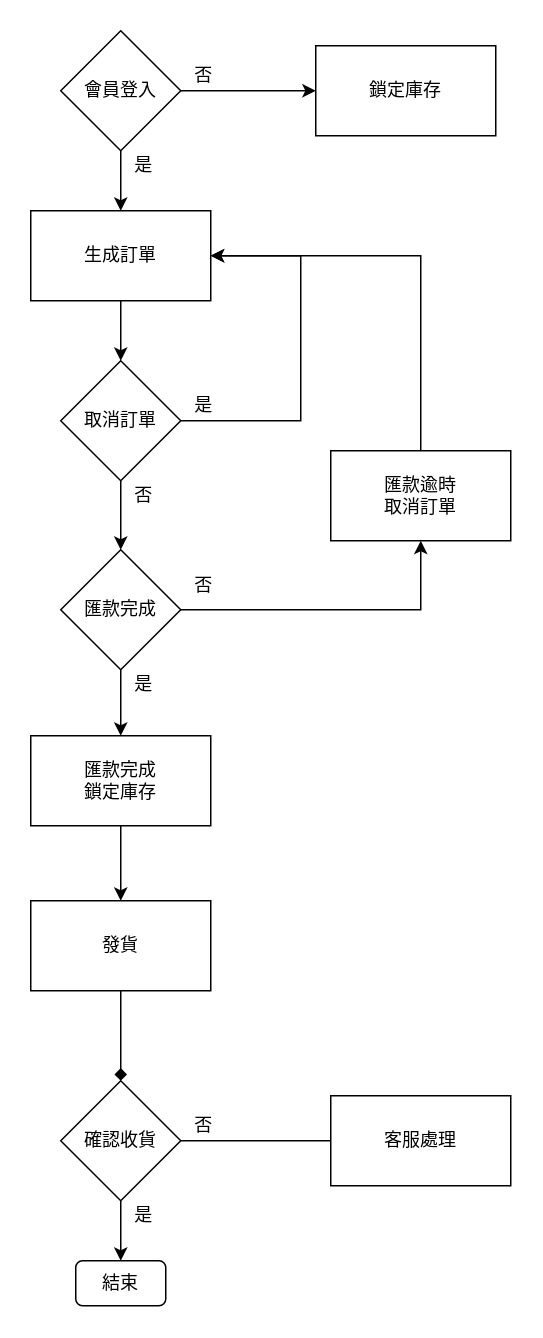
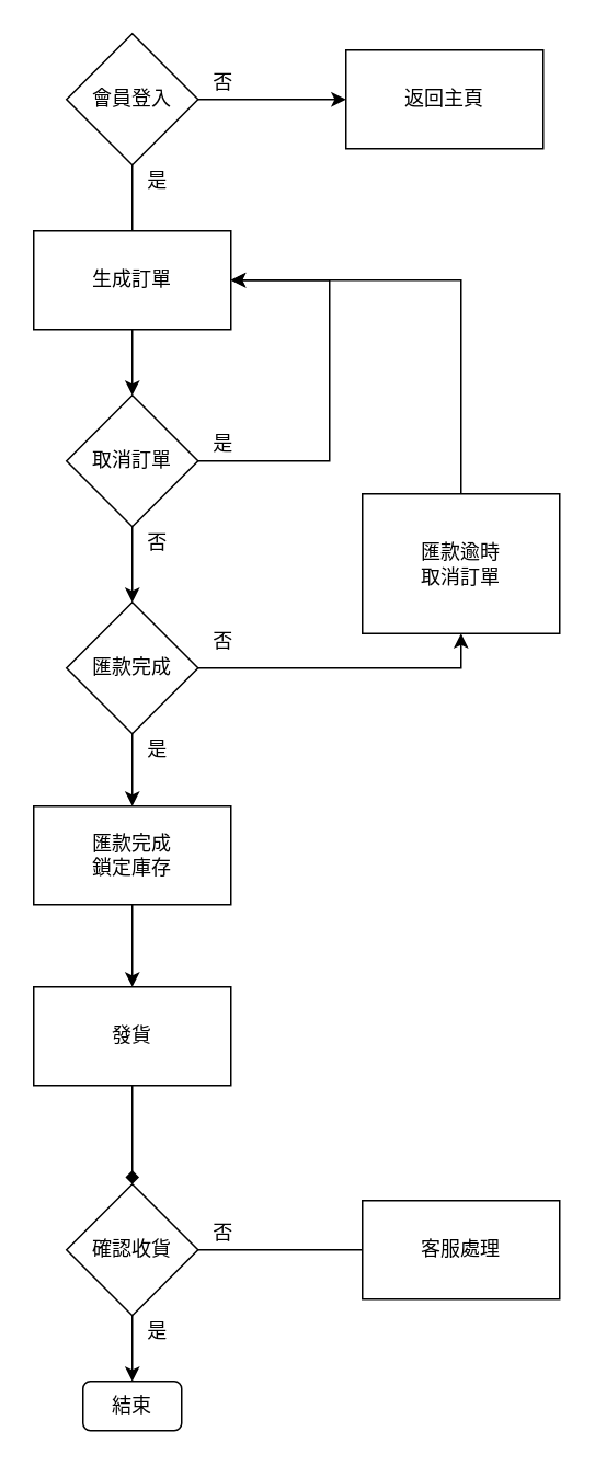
  <mxCell id="0" />
  <mxCell id="1" parent="0" />
  <mxCell id="2" style="edgeStyle=orthogonalEdgeStyle;rounded=0;orthogonalLoop=1;jettySize=auto;html=1;exitX=0.5;exitY=1;exitDx=0;exitDy=0;entryX=0.5;entryY=0;entryDx=0;entryDy=0;" parent="1" source="3" target="6" edge="1"><mxGeometry relative="1" as="geometry" /></mxCell>
  <mxCell id="3" value="生成訂單" style="rounded=0;whiteSpace=wrap;html=1;" parent="1" vertex="1"><mxGeometry x="20" y="140" width="120" height="60" as="geometry" /></mxCell>
  <mxCell id="4" style="edgeStyle=orthogonalEdgeStyle;rounded=0;orthogonalLoop=1;jettySize=auto;html=1;exitX=0.5;exitY=1;exitDx=0;exitDy=0;entryX=0.5;entryY=0;entryDx=0;entryDy=0;" parent="1" source="6" target="9" edge="1"><mxGeometry relative="1" as="geometry" /></mxCell>
  <mxCell id="5" style="edgeStyle=orthogonalEdgeStyle;rounded=0;orthogonalLoop=1;jettySize=auto;html=1;exitX=1;exitY=0.5;exitDx=0;exitDy=0;entryX=1;entryY=0.5;entryDx=0;entryDy=0;" parent="1" source="6" target="3" edge="1"><mxGeometry relative="1" as="geometry"><mxPoint x="190" y="390" as="targetPoint" /><Array as="points"><mxPoint x="200" y="280" /><mxPoint x="200" y="170" /></Array></mxGeometry></mxCell>
  <mxCell id="6" value="取消訂單" style="rhombus;whiteSpace=wrap;html=1;" parent="1" vertex="1"><mxGeometry x="40" y="240" width="80" height="80" as="geometry" /></mxCell>
  <mxCell id="7" style="edgeStyle=orthogonalEdgeStyle;rounded=0;orthogonalLoop=1;jettySize=auto;html=1;exitX=1;exitY=0.5;exitDx=0;exitDy=0;entryX=0.5;entryY=1;entryDx=0;entryDy=0;" parent="1" source="9" target="11" edge="1"><mxGeometry relative="1" as="geometry" /></mxCell>
  <mxCell id="8" style="edgeStyle=orthogonalEdgeStyle;rounded=0;orthogonalLoop=1;jettySize=auto;html=1;exitX=0.5;exitY=1;exitDx=0;exitDy=0;entryX=0.5;entryY=0;entryDx=0;entryDy=0;" edge="1" parent="1" source="9" target="16"><mxGeometry relative="1" as="geometry" /></mxCell>
  <mxCell id="9" value="匯款完成" style="rhombus;whiteSpace=wrap;html=1;" parent="1" vertex="1"><mxGeometry x="40" y="366" width="80" height="80" as="geometry" /></mxCell>
  <mxCell id="10" style="edgeStyle=orthogonalEdgeStyle;rounded=0;orthogonalLoop=1;jettySize=auto;html=1;exitX=0.5;exitY=0;exitDx=0;exitDy=0;entryX=1;entryY=0.5;entryDx=0;entryDy=0;" parent="1" source="11" target="3" edge="1"><mxGeometry relative="1" as="geometry"><mxPoint x="300" y="200" as="targetPoint" /><Array as="points"><mxPoint x="280" y="170" /></Array></mxGeometry></mxCell>
- <mxCell id="11" value="匯款逾時&lt;br&gt;取消訂單" style="rounded=0;whiteSpace=wrap;html=1;" parent="1" vertex="1"><mxGeometry x="220" y="300" width="120" height="60" as="geometry" /></mxCell>
+ <mxCell id="11" value="匯款逾時&lt;br&gt;取消訂單" style="rounded=0;whiteSpace=wrap;html=1;" parent="1" vertex="1"><mxGeometry x="220" y="300" width="120" height="85" as="geometry" /></mxCell>
  <mxCell id="12" value="是" style="text;html=1;align=center;verticalAlign=middle;resizable=0;points=[];autosize=1;" parent="1" vertex="1"><mxGeometry y="260" width="30" height="20" as="geometry" x="120" /></mxCell>
  <mxCell id="13" value="否" style="text;html=1;align=center;verticalAlign=middle;resizable=0;points=[];autosize=1;" parent="1" vertex="1"><mxGeometry x="80" y="320" width="30" height="20" as="geometry" /></mxCell>
  <mxCell id="14" value="否" style="text;html=1;align=center;verticalAlign=middle;resizable=0;points=[];autosize=1;" parent="1" vertex="1"><mxGeometry y="380" width="30" height="20" as="geometry" x="120" /></mxCell>
  <mxCell id="15" style="edgeStyle=orthogonalEdgeStyle;rounded=0;orthogonalLoop=1;jettySize=auto;html=1;exitX=0.5;exitY=1;exitDx=0;exitDy=0;entryX=0.5;entryY=0;entryDx=0;entryDy=0;" edge="1" parent="1" source="16" target="25"><mxGeometry relative="1" as="geometry" /></mxCell>
  <mxCell id="16" value="匯款完成&lt;br&gt;鎖定庫存" style="rounded=0;whiteSpace=wrap;html=1;" parent="1" vertex="1"><mxGeometry x="20" y="490" width="120" height="60" as="geometry" /></mxCell>
  <mxCell id="17" value="是" style="text;html=1;align=center;verticalAlign=middle;resizable=0;points=[];autosize=1;" vertex="1" parent="1"><mxGeometry x="80" y="446" width="30" height="20" as="geometry" /></mxCell>
- <mxCell id="18" style="edgeStyle=orthogonalEdgeStyle;rounded=0;orthogonalLoop=1;jettySize=auto;html=1;exitX=0.5;exitY=1;exitDx=0;exitDy=0;" edge="1" parent="1" source="20" target="3"><mxGeometry relative="1" as="geometry" /></mxCell>
+ <mxCell id="18" style="edgeStyle=orthogonalEdgeStyle;rounded=0;orthogonalLoop=1;jettySize=auto;html=1;exitX=0.5;exitY=1;exitDx=0;exitDy=0;endArrow=none;" edge="1" parent="1" source="20" target="3"><mxGeometry relative="1" as="geometry" /></mxCell>
  <mxCell id="19" style="edgeStyle=orthogonalEdgeStyle;rounded=0;orthogonalLoop=1;jettySize=auto;html=1;exitX=1;exitY=0.5;exitDx=0;exitDy=0;entryX=0;entryY=0.5;entryDx=0;entryDy=0;" edge="1" parent="1" source="20" target="22"><mxGeometry relative="1" as="geometry" /></mxCell>
  <mxCell id="20" value="會員登入" style="rhombus;whiteSpace=wrap;html=1;" vertex="1" parent="1"><mxGeometry x="40" y="20" width="80" height="80" as="geometry" /></mxCell>
  <mxCell id="21" value="是" style="text;html=1;align=center;verticalAlign=middle;resizable=0;points=[];autosize=1;" vertex="1" parent="1"><mxGeometry x="80" y="100" width="30" height="20" as="geometry" /></mxCell>
- <mxCell id="22" value="鎖定庫存" style="rounded=0;whiteSpace=wrap;html=1;" vertex="1" parent="1"><mxGeometry x="210" y="30" width="120" height="60" as="geometry" /></mxCell>
+ <mxCell id="22" value="返回主頁" style="rounded=0;whiteSpace=wrap;html=1;" vertex="1" parent="1"><mxGeometry x="210" y="30" width="120" height="60" as="geometry" /></mxCell>
  <mxCell id="23" value="否" style="text;html=1;align=center;verticalAlign=middle;resizable=0;points=[];autosize=1;" vertex="1" parent="1"><mxGeometry y="40" width="30" height="20" as="geometry" x="120" /></mxCell>
  <mxCell id="24" style="edgeStyle=orthogonalEdgeStyle;rounded=0;orthogonalLoop=1;jettySize=auto;html=1;exitX=0.5;exitY=1;exitDx=0;exitDy=0;entryX=0.5;entryY=0;entryDx=0;entryDy=0;endArrow=diamond;" edge="1" parent="1" source="25" target="28"><mxGeometry relative="1" as="geometry" /></mxCell>
  <mxCell id="25" value="發貨" style="rounded=0;whiteSpace=wrap;html=1;" vertex="1" parent="1"><mxGeometry x="20" y="600" width="120" height="60" as="geometry" /></mxCell>
  <mxCell id="26" style="edgeStyle=orthogonalEdgeStyle;rounded=0;orthogonalLoop=1;jettySize=auto;html=1;exitX=0.5;exitY=1;exitDx=0;exitDy=0;entryX=0.5;entryY=0;entryDx=0;entryDy=0;" edge="1" parent="1" source="28" target="29"><mxGeometry relative="1" as="geometry" /></mxCell>
  <mxCell id="27" style="edgeStyle=orthogonalEdgeStyle;rounded=0;orthogonalLoop=1;jettySize=auto;html=1;exitX=1;exitY=0.5;exitDx=0;exitDy=0;endArrow=none;" edge="1" parent="1" source="28" target="31"><mxGeometry relative="1" as="geometry" /></mxCell>
  <mxCell id="28" value="確認收貨" style="rhombus;whiteSpace=wrap;html=1;" vertex="1" parent="1"><mxGeometry x="40" y="720" width="80" height="80" as="geometry" /></mxCell>
  <mxCell id="29" value="結束" style="rounded=1;whiteSpace=wrap;html=1;" vertex="1" parent="1"><mxGeometry x="50" y="840" width="60" height="30" as="geometry" /></mxCell>
  <mxCell id="30" value="是" style="text;html=1;align=center;verticalAlign=middle;resizable=0;points=[];autosize=1;" vertex="1" parent="1"><mxGeometry x="80" y="800" width="30" height="20" as="geometry" /></mxCell>
  <mxCell id="31" value="客服處理" style="rounded=0;whiteSpace=wrap;html=1;" vertex="1" parent="1"><mxGeometry x="220" y="730" width="120" height="60" as="geometry" /></mxCell>
  <mxCell id="32" value="否" style="text;html=1;align=center;verticalAlign=middle;resizable=0;points=[];autosize=1;" vertex="1" parent="1"><mxGeometry y="740" width="30" height="20" as="geometry" x="120" /></mxCell>
